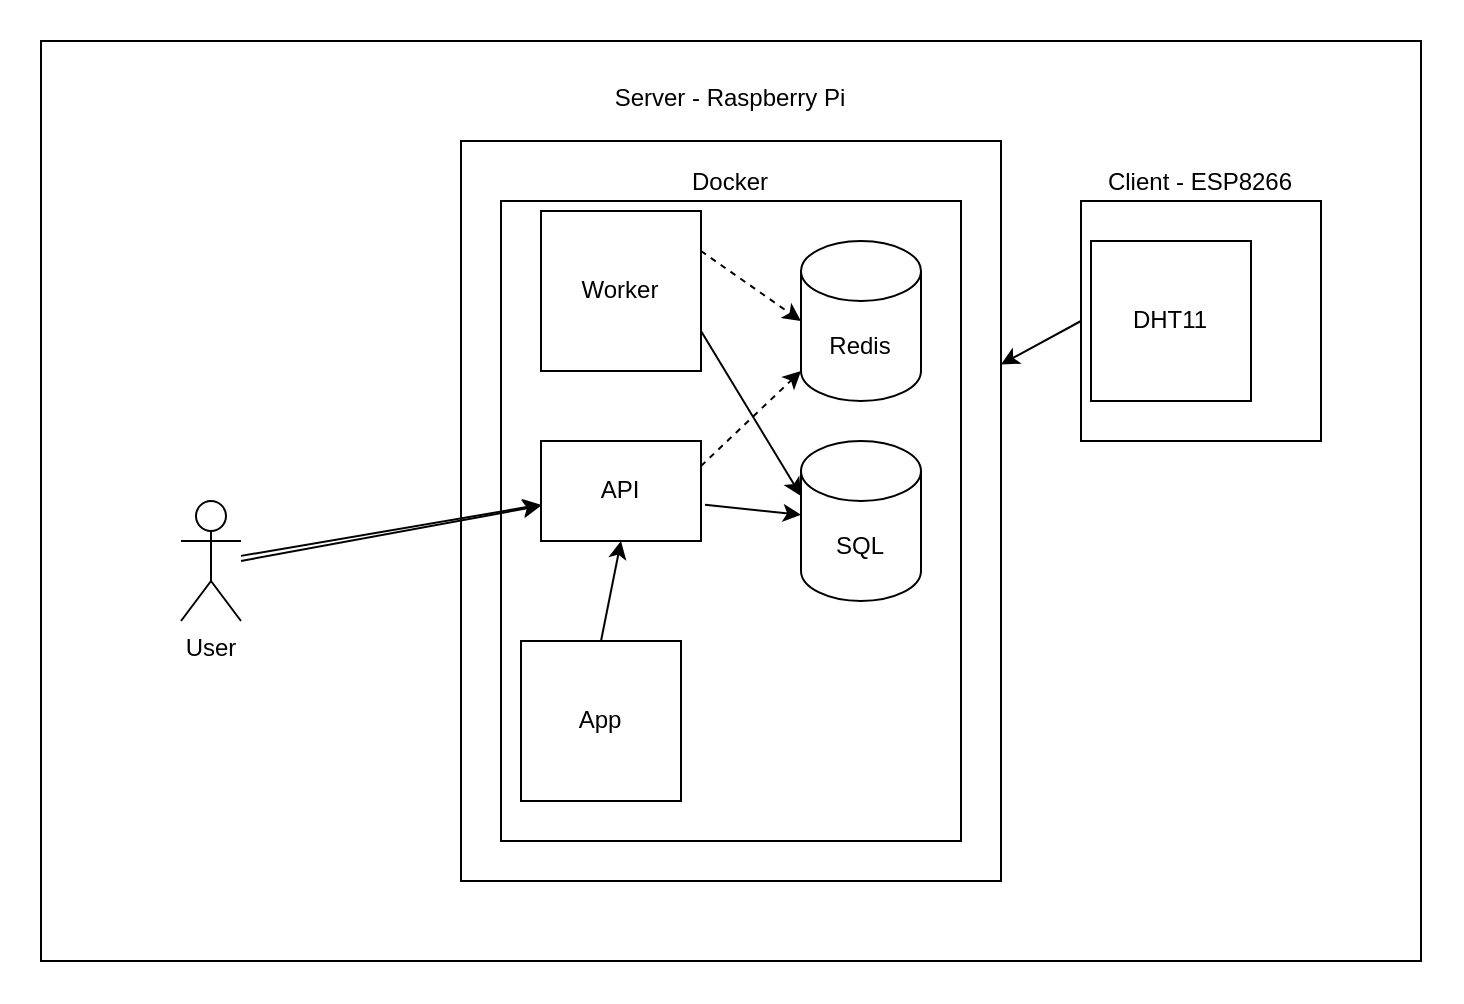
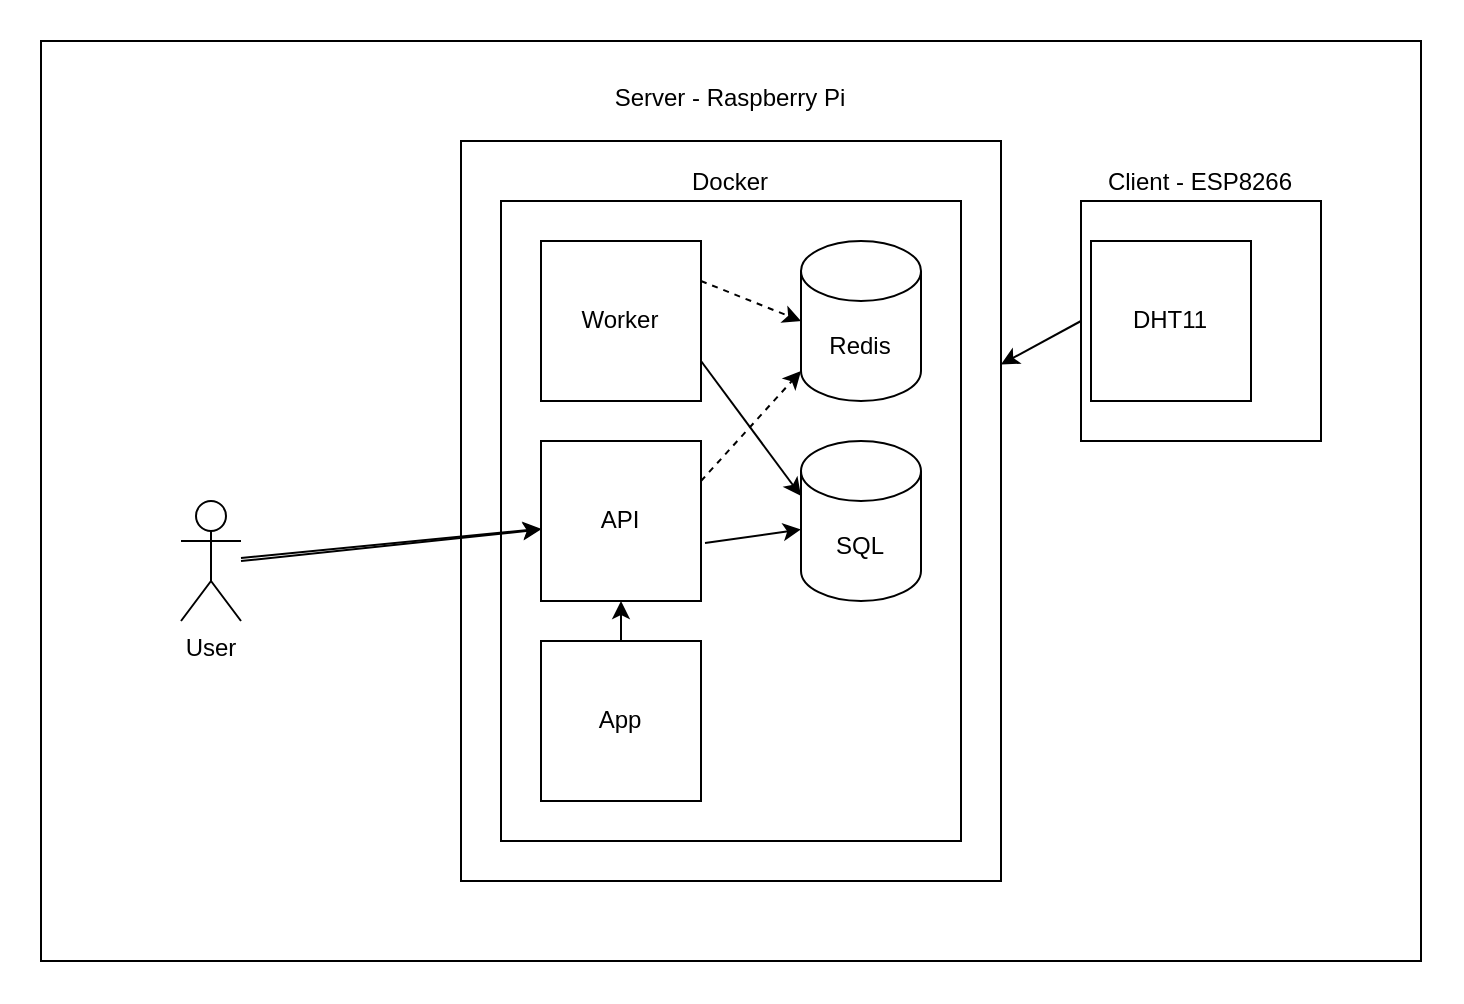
  <mxCell id="0" />
  <mxCell id="1" parent="0" />
  <mxCell id="2" value="" style="rounded=0;whiteSpace=wrap;html=1;" parent="1" vertex="1"><mxGeometry x="20" y="20" width="690" height="460" as="geometry" /></mxCell>
  <mxCell id="3" value="User" style="shape=umlActor;verticalLabelPosition=bottom;verticalAlign=top;html=1;outlineConnect=0;" parent="1" vertex="1"><mxGeometry x="90" y="250" width="30" height="60" as="geometry" /></mxCell>
  <mxCell id="4" value="" style="group" parent="1" vertex="1" connectable="0"><mxGeometry x="230" y="70" width="270" height="370" as="geometry" /></mxCell>
  <mxCell id="5" value="&lt;p&gt;Server - Raspberry Pi&lt;/p&gt;" style="rounded=0;whiteSpace=wrap;html=1;labelPosition=center;verticalLabelPosition=top;align=center;verticalAlign=bottom;" parent="4" vertex="1"><mxGeometry width="270" height="370" as="geometry" /></mxCell>
  <mxCell id="6" value="" style="group" parent="4" vertex="1" connectable="0"><mxGeometry x="20" y="30" width="230" height="320" as="geometry" /></mxCell>
  <mxCell id="7" value="Docker" style="rounded=0;whiteSpace=wrap;html=1;labelPosition=center;verticalLabelPosition=top;align=center;verticalAlign=bottom;" parent="6" vertex="1"><mxGeometry width="230" height="320" as="geometry" /></mxCell>
- <mxCell id="8" value="API" style="whiteSpace=wrap;html=1;aspect=fixed;" parent="6" vertex="1"><mxGeometry x="20" y="120" width="80" height="50" as="geometry" /></mxCell>
+ <mxCell id="8" value="API" style="whiteSpace=wrap;html=1;aspect=fixed;" parent="6" vertex="1"><mxGeometry x="20" y="120" width="80" height="80" as="geometry" /></mxCell>
  <mxCell id="9" value="Redis" style="shape=cylinder3;whiteSpace=wrap;html=1;boundedLbl=1;backgroundOutline=1;size=15;rotation=0;" parent="6" vertex="1"><mxGeometry x="150" y="20" width="60" height="80" as="geometry" /></mxCell>
  <mxCell id="10" style="edgeStyle=none;html=1;exitX=1;exitY=0.25;exitDx=0;exitDy=0;entryX=0;entryY=1;entryDx=0;entryDy=-15;entryPerimeter=0;dashed=1;" parent="6" source="8" target="9" edge="1"><mxGeometry relative="1" as="geometry" /></mxCell>
  <mxCell id="11" style="edgeStyle=none;html=1;exitX=1;exitY=0.25;exitDx=0;exitDy=0;entryX=0;entryY=0.5;entryDx=0;entryDy=0;entryPerimeter=0;dashed=1;" parent="6" source="12" target="9" edge="1"><mxGeometry relative="1" as="geometry" /></mxCell>
- <mxCell id="12" value="Worker" style="whiteSpace=wrap;html=1;aspect=fixed;" parent="6" vertex="1"><mxGeometry x="20" y="5" width="80" height="80" as="geometry" /></mxCell>
+ <mxCell id="12" value="Worker" style="whiteSpace=wrap;html=1;aspect=fixed;" parent="6" vertex="1"><mxGeometry x="20" y="20" width="80" height="80" as="geometry" /></mxCell>
  <mxCell id="13" value="SQL" style="shape=cylinder3;whiteSpace=wrap;html=1;boundedLbl=1;backgroundOutline=1;size=15;rotation=0;" parent="6" vertex="1"><mxGeometry x="150" y="120" width="60" height="80" as="geometry" /></mxCell>
  <mxCell id="14" style="edgeStyle=none;html=1;exitX=0.5;exitY=0;exitDx=0;exitDy=0;entryX=0.5;entryY=1;entryDx=0;entryDy=0;" parent="6" source="15" target="8" edge="1"><mxGeometry relative="1" as="geometry" /></mxCell>
- <mxCell id="15" value="App" style="whiteSpace=wrap;html=1;aspect=fixed;" parent="6" vertex="1"><mxGeometry x="10" y="220" width="80" height="80" as="geometry" /></mxCell>
+ <mxCell id="15" value="App" style="whiteSpace=wrap;html=1;aspect=fixed;" parent="6" vertex="1"><mxGeometry x="20" y="220" width="80" height="80" as="geometry" /></mxCell>
  <mxCell id="16" style="edgeStyle=none;html=1;exitX=1;exitY=0.75;exitDx=0;exitDy=0;entryX=0;entryY=0;entryDx=0;entryDy=27.5;entryPerimeter=0;" parent="6" source="12" target="13" edge="1"><mxGeometry relative="1" as="geometry" /></mxCell>
  <mxCell id="17" value="" style="endArrow=classic;html=1;exitX=1.025;exitY=0.638;exitDx=0;exitDy=0;exitPerimeter=0;" parent="6" source="8" target="13" edge="1"><mxGeometry width="50" height="50" relative="1" as="geometry"><mxPoint x="100" y="200" as="sourcePoint" /><mxPoint x="150" y="150" as="targetPoint" /></mxGeometry></mxCell>
  <mxCell id="18" style="edgeStyle=none;html=1;" parent="1" source="3" target="8" edge="1"><mxGeometry relative="1" as="geometry" /></mxCell>
  <mxCell id="19" value="" style="group" parent="1" vertex="1" connectable="0"><mxGeometry x="540" y="100" width="120" height="120" as="geometry" /></mxCell>
  <mxCell id="20" value="Client - ESP8266" style="rounded=0;whiteSpace=wrap;html=1;labelPosition=center;verticalLabelPosition=top;align=center;verticalAlign=bottom;" parent="19" vertex="1"><mxGeometry width="120" height="120" as="geometry" /></mxCell>
  <mxCell id="21" value="DHT11" style="whiteSpace=wrap;html=1;aspect=fixed;" parent="19" vertex="1"><mxGeometry x="5" y="20" width="80" height="80" as="geometry" /></mxCell>
  <mxCell id="22" style="edgeStyle=none;html=1;exitX=0;exitY=0.5;exitDx=0;exitDy=0;" parent="1" source="20" target="5" edge="1"><mxGeometry relative="1" as="geometry" /></mxCell>
  <mxCell id="23" style="edgeStyle=none;html=1;" parent="1" target="8" edge="1"><mxGeometry relative="1" as="geometry"><mxPoint x="120" y="280" as="sourcePoint" /></mxGeometry></mxCell>
